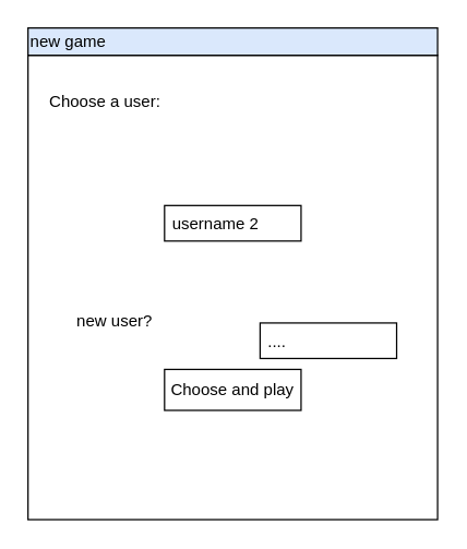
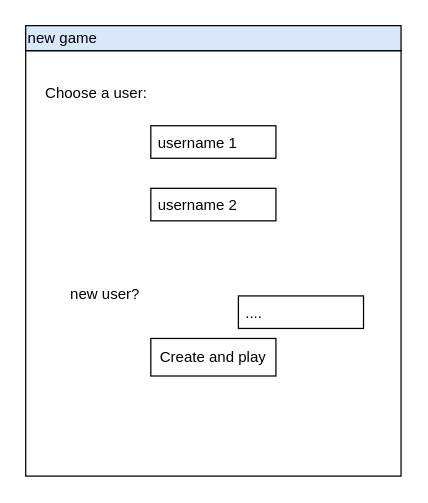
  <mxCell id="0" />
  <mxCell id="1" parent="0" />
  <mxCell id="2" value="" style="rounded=0;whiteSpace=wrap;html=1;" parent="1" vertex="1"><mxGeometry x="20" y="40" width="300" height="340" as="geometry" /></mxCell>
  <mxCell id="3" value="new game" style="rounded=0;whiteSpace=wrap;html=1;align=left;fillColor=#dae8fc;" parent="1" vertex="1"><mxGeometry x="20" y="20" width="300" height="20" as="geometry" /></mxCell>
- <mxCell id="4" value="Choose and play" style="rounded=0;whiteSpace=wrap;html=1;" parent="1" vertex="1"><mxGeometry x="120" y="270" width="100" height="30" as="geometry" /></mxCell>
+ <mxCell id="4" value="Create and play" style="rounded=0;whiteSpace=wrap;html=1;" parent="1" vertex="1"><mxGeometry x="120" y="270" width="100" height="30" as="geometry" /></mxCell>
+ <mxCell id="5" value="username 1" style="text;strokeColor=default;fillColor=none;align=left;verticalAlign=top;spacingLeft=4;spacingRight=4;overflow=hidden;rotatable=0;points=[[0,0.5],[1,0.5]];portConstraint=eastwest;" vertex="1" parent="1"><mxGeometry x="120" y="100" width="100" height="26" as="geometry" /></mxCell>
  <mxCell id="6" value="Choose a user:" style="text;strokeColor=none;fillColor=none;align=left;verticalAlign=top;spacingLeft=4;spacingRight=4;overflow=hidden;rotatable=0;points=[[0,0.5],[1,0.5]];portConstraint=eastwest;" vertex="1" parent="1"><mxGeometry x="30" y="60" width="100" height="26" as="geometry" /></mxCell>
  <mxCell id="7" value="username 2" style="text;strokeColor=default;fillColor=none;align=left;verticalAlign=top;spacingLeft=4;spacingRight=4;overflow=hidden;rotatable=0;points=[[0,0.5],[1,0.5]];portConstraint=eastwest;" vertex="1" parent="1"><mxGeometry x="120" y="150" width="100" height="26" as="geometry" /></mxCell>
  <mxCell id="8" value="new user?" style="text;strokeColor=none;fillColor=none;align=left;verticalAlign=top;spacingLeft=4;spacingRight=4;overflow=hidden;rotatable=0;points=[[0,0.5],[1,0.5]];portConstraint=eastwest;" vertex="1" parent="1"><mxGeometry x="50" y="221" width="100" height="26" as="geometry" /></mxCell>
  <mxCell id="9" value="...." style="text;strokeColor=default;fillColor=none;align=left;verticalAlign=top;spacingLeft=4;spacingRight=4;overflow=hidden;rotatable=0;points=[[0,0.5],[1,0.5]];portConstraint=eastwest;" vertex="1" parent="1"><mxGeometry x="190" y="236" width="100" height="26" as="geometry" /></mxCell>
